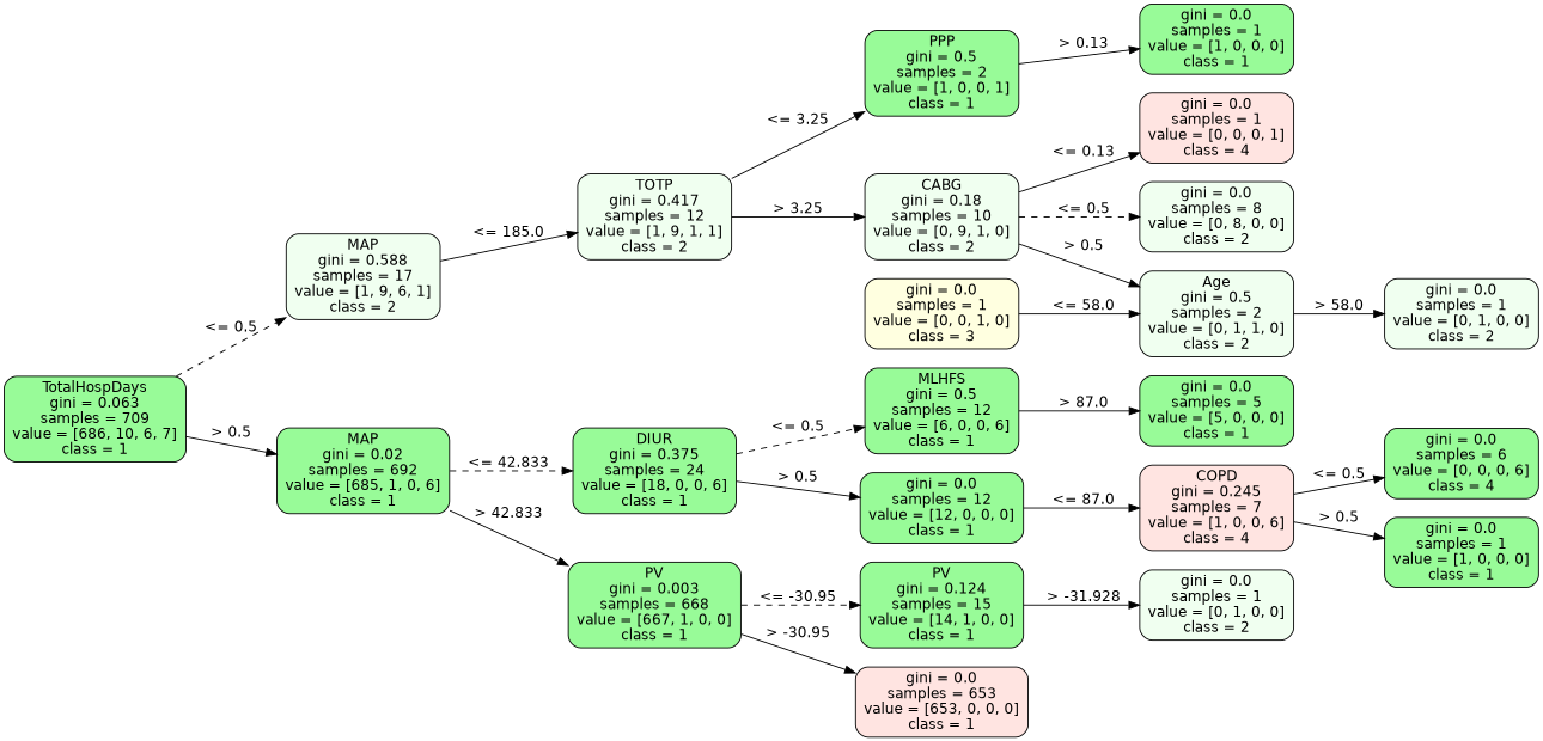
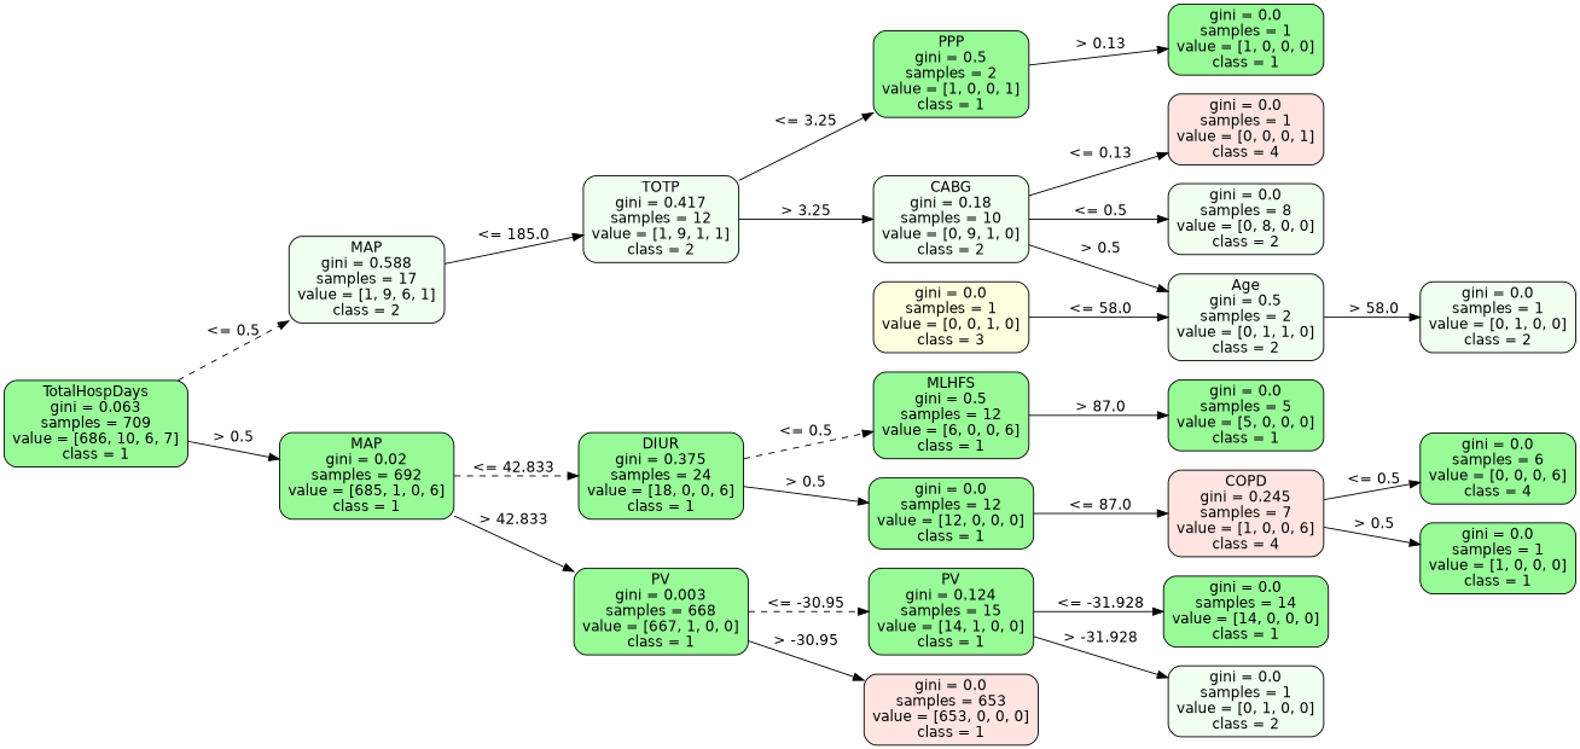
  strict digraph {
    rankdir=LR
    node [color=black fillcolor=palegreen fontname=helvetica shape=box style="filled, rounded"]
    edge [fontname=helvetica op="<=" param=0.5 style=solid]
    n1 [height=1.1528 label="TotalHospDays\ngini = 0.063\nsamples = 709\nvalue = [686, 10, 6, 7]\nclass = 1" width=2.0417]
    n2 [fillcolor=honeydew height=1.1528 label="MAP\ngini = 0.588\nsamples = 17\nvalue = [1, 9, 6, 1]\nclass = 2" width=1.7361]
    n3 [height=1.1528 label="MAP\ngini = 0.02\nsamples = 692\nvalue = [685, 1, 0, 6]\nclass = 1" width=1.9444]
    n4 [fillcolor=honeydew height=1.1528 label="TOTP\ngini = 0.417\nsamples = 12\nvalue = [1, 9, 1, 1]\nclass = 2" width=1.7361]
    n5 [height=1.1528 label="DIUR\ngini = 0.375\nsamples = 24\nvalue = [18, 0, 0, 6]\nclass = 1" width=1.8333]
    n6 [height=1.1528 label="PV\ngini = 0.003\nsamples = 668\nvalue = [667, 1, 0, 0]\nclass = 1" width=1.9444]
    n7 [height=1.1528 label="PPP\ngini = 0.5\nsamples = 2\nvalue = [1, 0, 0, 1]\nclass = 1" width=1.7361]
    n8 [fillcolor=honeydew height=1.1528 label="CABG\ngini = 0.18\nsamples = 10\nvalue = [0, 9, 1, 0]\nclass = 2" width=1.7361]
    n9 [height=1.1528 label="MLHFS\ngini = 0.5\nsamples = 12\nvalue = [6, 0, 0, 6]\nclass = 1" width=1.7361]
    n10 [height=0.94444 label="gini = 0.0\nsamples = 12\nvalue = [12, 0, 0, 0]\nclass = 1" width=1.8333]
    n11 [height=1.1528 label="PV\ngini = 0.124\nsamples = 15\nvalue = [14, 1, 0, 0]\nclass = 1" width=1.8333]
    n12 [fillcolor=mistyrose height=0.94444 label="gini = 0.0\nsamples = 653\nvalue = [653, 0, 0, 0]\nclass = 1" width=1.9444]
    n13 [height=0.94444 label="gini = 0.0\nsamples = 1\nvalue = [1, 0, 0, 0]\nclass = 1" width=1.7361]
    n14 [fillcolor=mistyrose height=0.94444 label="gini = 0.0\nsamples = 1\nvalue = [0, 0, 0, 1]\nclass = 4" width=1.7361]
    n15 [fillcolor=honeydew height=0.94444 label="gini = 0.0\nsamples = 8\nvalue = [0, 8, 0, 0]\nclass = 2" width=1.7361]
    n16 [fillcolor=honeydew height=1.1528 label="Age\ngini = 0.5\nsamples = 2\nvalue = [0, 1, 1, 0]\nclass = 2" width=1.7361]
    n17 [fillcolor=honeydew height=0.94444 label="gini = 0.0\nsamples = 1\nvalue = [0, 1, 0, 0]\nclass = 2" width=1.7361]
    n18 [fillcolor=lightyellow height=0.94444 label="gini = 0.0\nsamples = 1\nvalue = [0, 0, 1, 0]\nclass = 3" width=1.7361]
    n19 [height=0.94444 label="gini = 0.0\nsamples = 5\nvalue = [5, 0, 0, 0]\nclass = 1" width=1.7361]
    n20 [fillcolor=mistyrose height=1.1528 label="COPD\ngini = 0.245\nsamples = 7\nvalue = [1, 0, 0, 6]\nclass = 4" width=1.7361]
+   n21 [height=0.94444 label="gini = 0.0\nsamples = 14\nvalue = [14, 0, 0, 0]\nclass = 1" width=1.8333]
    n22 [fillcolor=honeydew height=0.94444 label="gini = 0.0\nsamples = 1\nvalue = [0, 1, 0, 0]\nclass = 2" width=1.7361]
    n23 [height=0.94444 label="gini = 0.0\nsamples = 6\nvalue = [0, 0, 0, 6]\nclass = 4" width=1.7361]
    n24 [height=0.94444 label="gini = 0.0\nsamples = 1\nvalue = [1, 0, 0, 0]\nclass = 1" width=1.7361]
    n1 -> n2 [label="<= 0.5" labelangle=45 labeldistance=2.5 style=dashed]
    n1 -> n3 [label="> 0.5" labelangle=-45 labeldistance=2.5 op=">"]
    n2 -> n4 [label="<= 185.0" param=185.0]
    n3 -> n5 [label="<= 42.833" param=42.833 style=dashed]
    n3 -> n6 [label="> 42.833" op=">" param=42.833]
    n4 -> n7 [label="<= 3.25" param=3.25]
    n4 -> n8 [label="> 3.25" op=">" param=3.25]
    n5 -> n9 [label="<= 0.5" style=dashed]
    n5 -> n10 [label="> 0.5" op=">"]
    n6 -> n11 [label="<= -30.95" param=-30.95 style=dashed]
    n6 -> n12 [label="> -30.95" op=">" param=-30.95]
    n7 -> n13 [label="> 0.13" op=">" param=0.13]
    n8 -> n14 [label="<= 0.13" param=0.13]
-   n8 -> n15 [label="<= 0.5" style=dashed]
+   n8 -> n15 [label="<= 0.5"]
    n8 -> n16 [label="> 0.5" op=">"]
    n9 -> n19 [label="> 87.0" op=">" param=87.0]
    n10 -> n20 [label="<= 87.0" param=87.0]
+   n11 -> n21 [label="<= -31.928" param=-31.928]
    n11 -> n22 [label="> -31.928" op=">" param=-31.928]
    n16 -> n17 [label="> 58.0" op=">" param=58.0]
    n18 -> n16 [label="<= 58.0" param=58.0]
    n20 -> n23 [label="<= 0.5"]
    n20 -> n24 [label="> 0.5" op=">"]
  }
